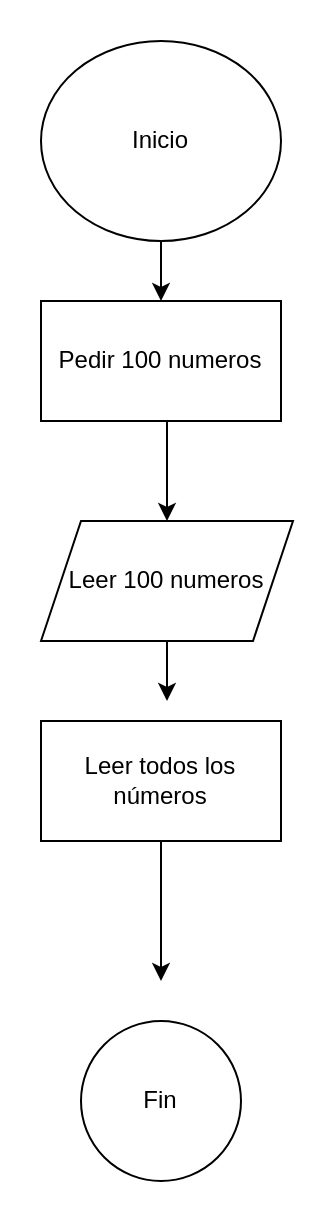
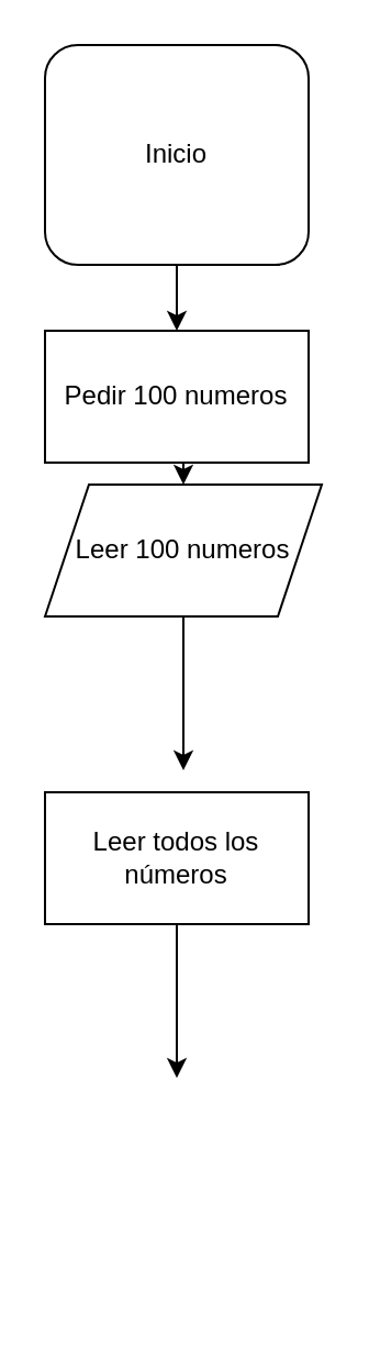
  <mxCell id="0" />
  <mxCell id="1" parent="0" />
  <mxCell id="2" style="edgeStyle=orthogonalEdgeStyle;rounded=0;orthogonalLoop=1;jettySize=auto;html=1;exitX=0.5;exitY=1;exitDx=0;exitDy=0;entryX=0.5;entryY=0;entryDx=0;entryDy=0;" edge="1" parent="1" source="3" target="5"><mxGeometry relative="1" as="geometry" /></mxCell>
- <mxCell id="3" value="Inicio" style="ellipse;whiteSpace=wrap;html=1;" vertex="1" parent="1"><mxGeometry x="20" y="20" width="120" height="100" as="geometry" /></mxCell>
+ <mxCell id="3" value="Inicio" style="whiteSpace=wrap;html=1;rounded=1;" vertex="1" parent="1"><mxGeometry x="20" y="20" width="120" height="100" as="geometry" /></mxCell>
  <mxCell id="4" style="edgeStyle=orthogonalEdgeStyle;rounded=0;orthogonalLoop=1;jettySize=auto;html=1;exitX=0.5;exitY=1;exitDx=0;exitDy=0;entryX=0.5;entryY=0;entryDx=0;entryDy=0;" edge="1" parent="1" source="5" target="7"><mxGeometry relative="1" as="geometry"><Array as="points"><mxPoint x="83" y="210" /></Array></mxGeometry></mxCell>
  <mxCell id="5" value="Pedir 100 numeros" style="rounded=0;whiteSpace=wrap;html=1;" vertex="1" parent="1"><mxGeometry x="20" y="150" width="120" height="60" as="geometry" /></mxCell>
  <mxCell id="6" style="edgeStyle=orthogonalEdgeStyle;rounded=0;orthogonalLoop=1;jettySize=auto;html=1;exitX=0.5;exitY=1;exitDx=0;exitDy=0;" edge="1" parent="1" source="7"><mxGeometry relative="1" as="geometry"><mxPoint x="83" y="350" as="targetPoint" /></mxGeometry></mxCell>
- <mxCell id="7" value="Leer 100 numeros" style="shape=parallelogram;perimeter=parallelogramPerimeter;whiteSpace=wrap;html=1;fixedSize=1;" vertex="1" parent="1"><mxGeometry x="20" y="260" width="126" height="60" as="geometry" /></mxCell>
+ <mxCell id="7" value="Leer 100 numeros" style="shape=parallelogram;perimeter=parallelogramPerimeter;whiteSpace=wrap;html=1;fixedSize=1;" vertex="1" parent="1"><mxGeometry x="20" y="220" width="126" height="60" as="geometry" /></mxCell>
  <mxCell id="8" style="edgeStyle=orthogonalEdgeStyle;rounded=0;orthogonalLoop=1;jettySize=auto;html=1;exitX=0.5;exitY=1;exitDx=0;exitDy=0;" edge="1" parent="1" source="9"><mxGeometry relative="1" as="geometry"><mxPoint x="80" y="490" as="targetPoint" /></mxGeometry></mxCell>
  <mxCell id="9" value="Leer todos los números" style="rounded=0;whiteSpace=wrap;html=1;" vertex="1" parent="1"><mxGeometry x="20" y="360" width="120" height="60" as="geometry" /></mxCell>
- <mxCell id="10" value="Fin" style="ellipse;whiteSpace=wrap;html=1;aspect=fixed;" vertex="1" parent="1"><mxGeometry x="40" y="510" width="80" height="80" as="geometry" /></mxCell>
